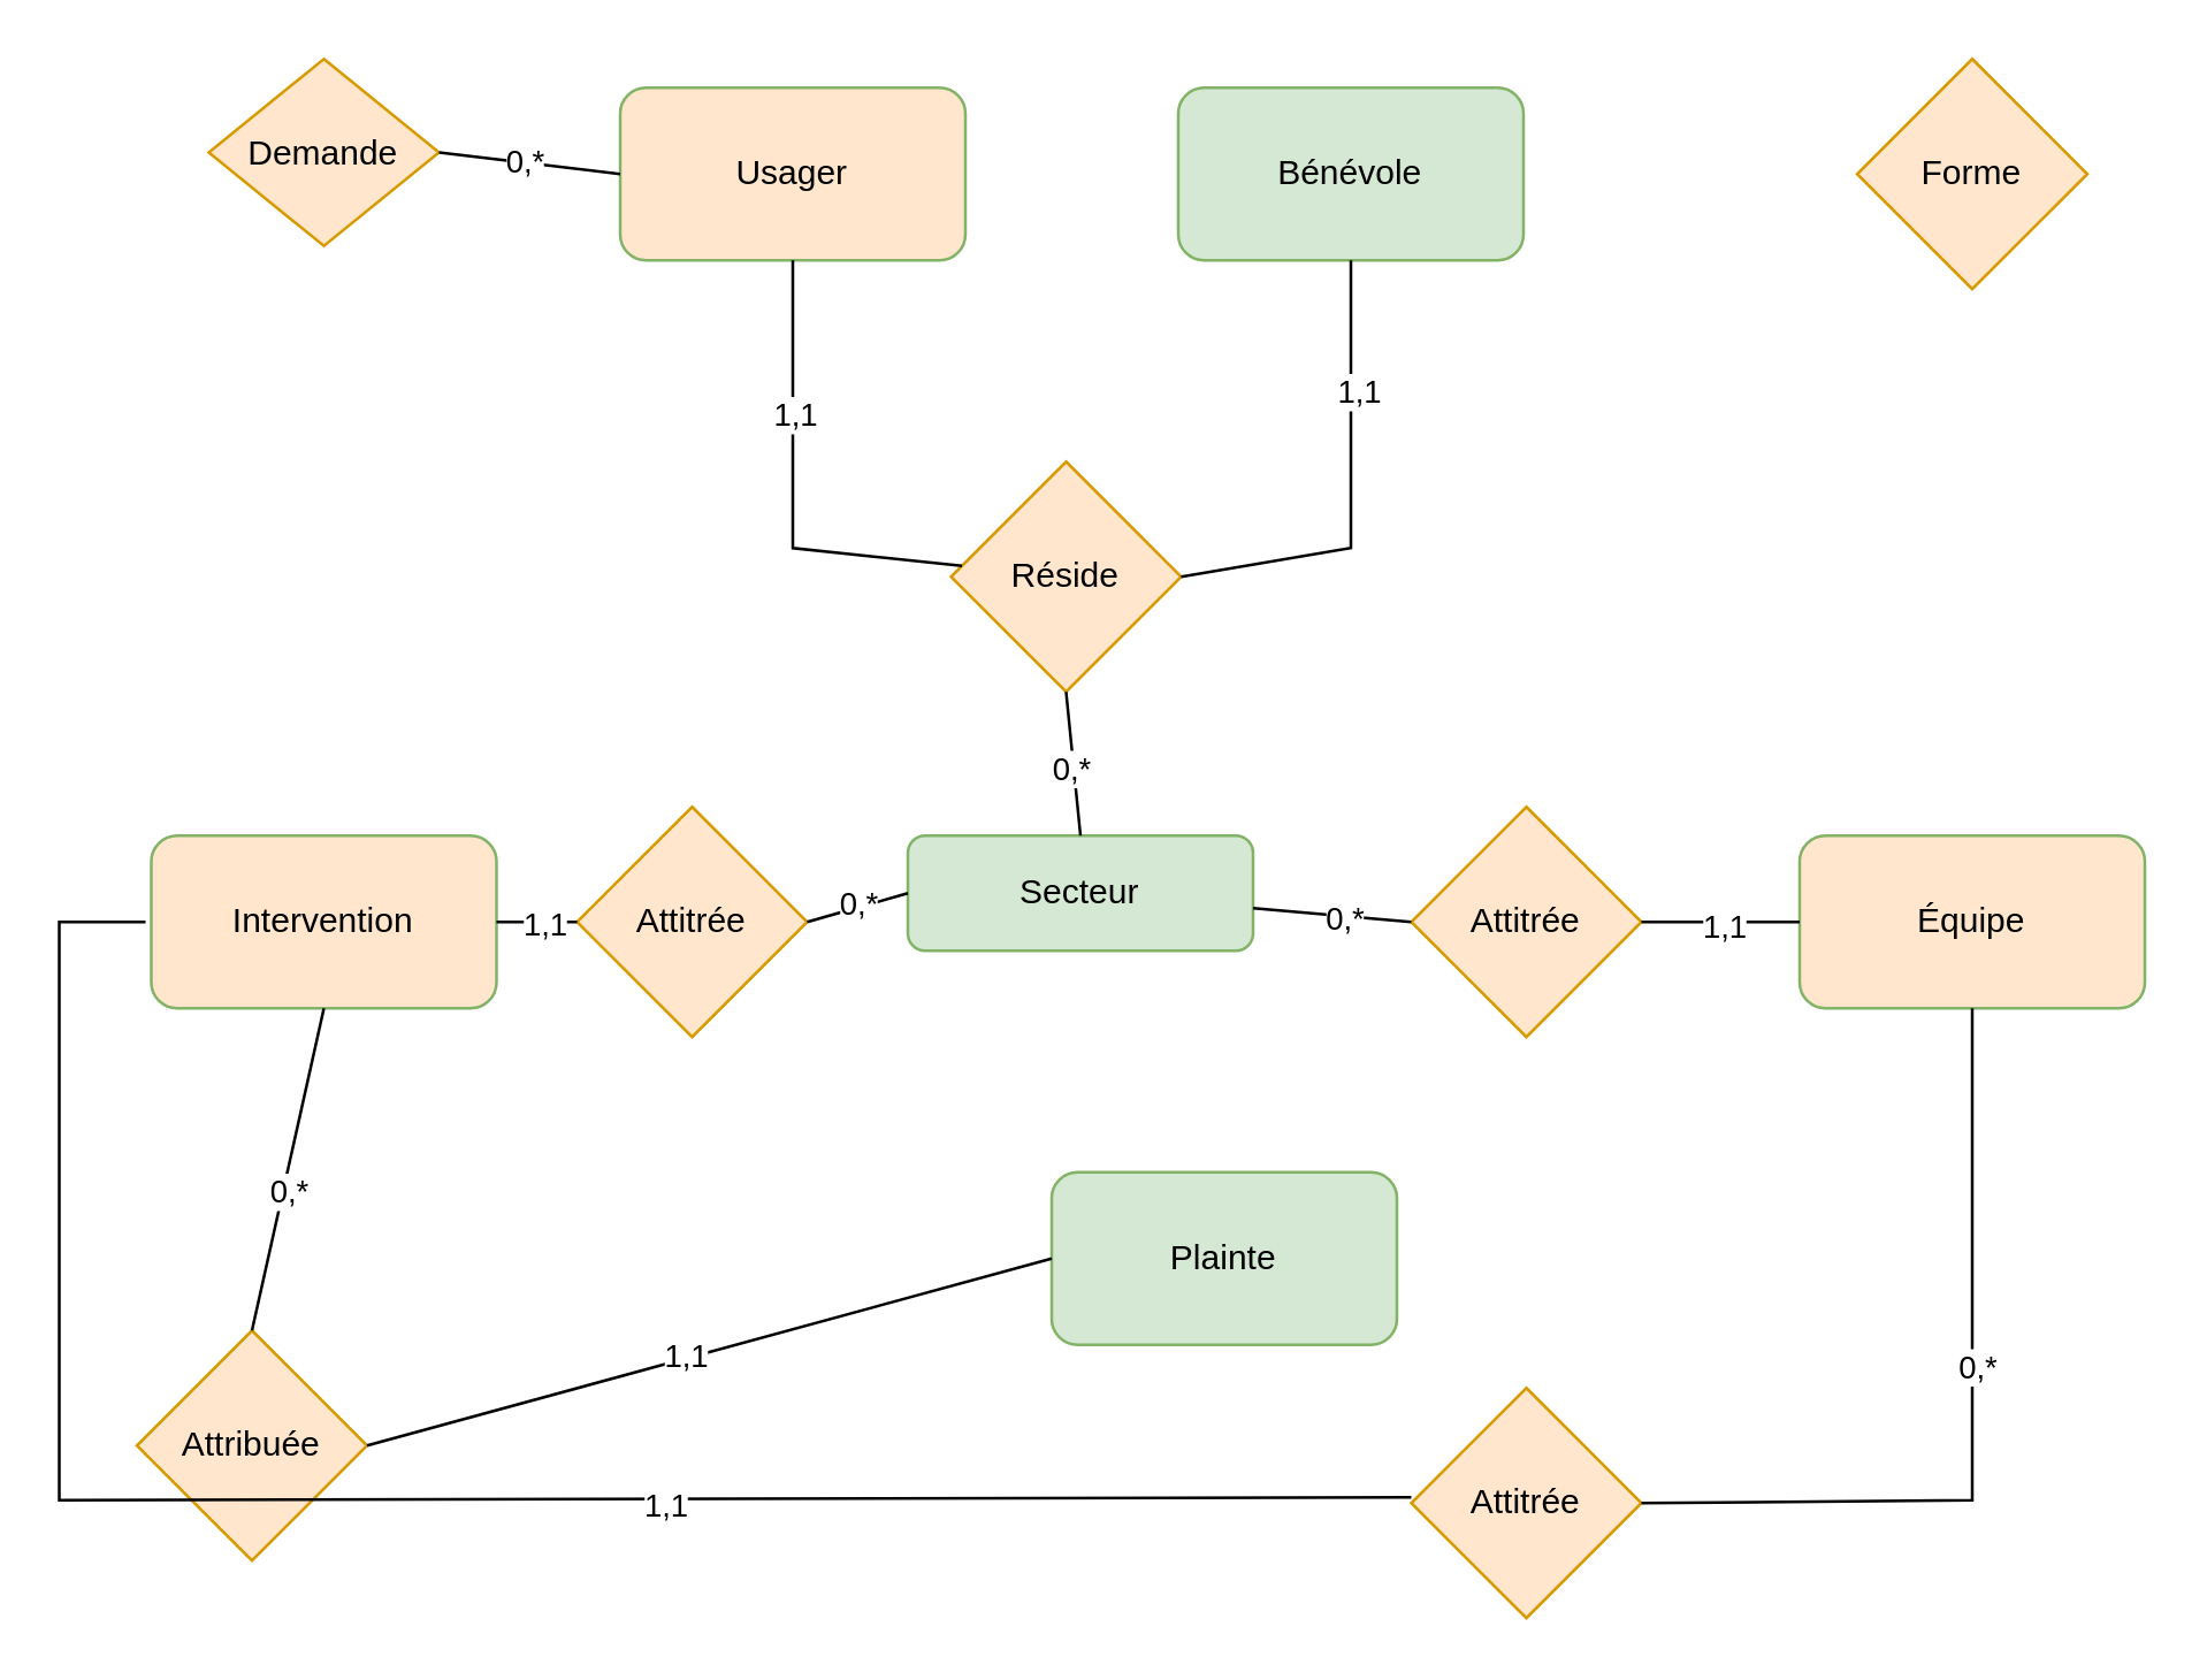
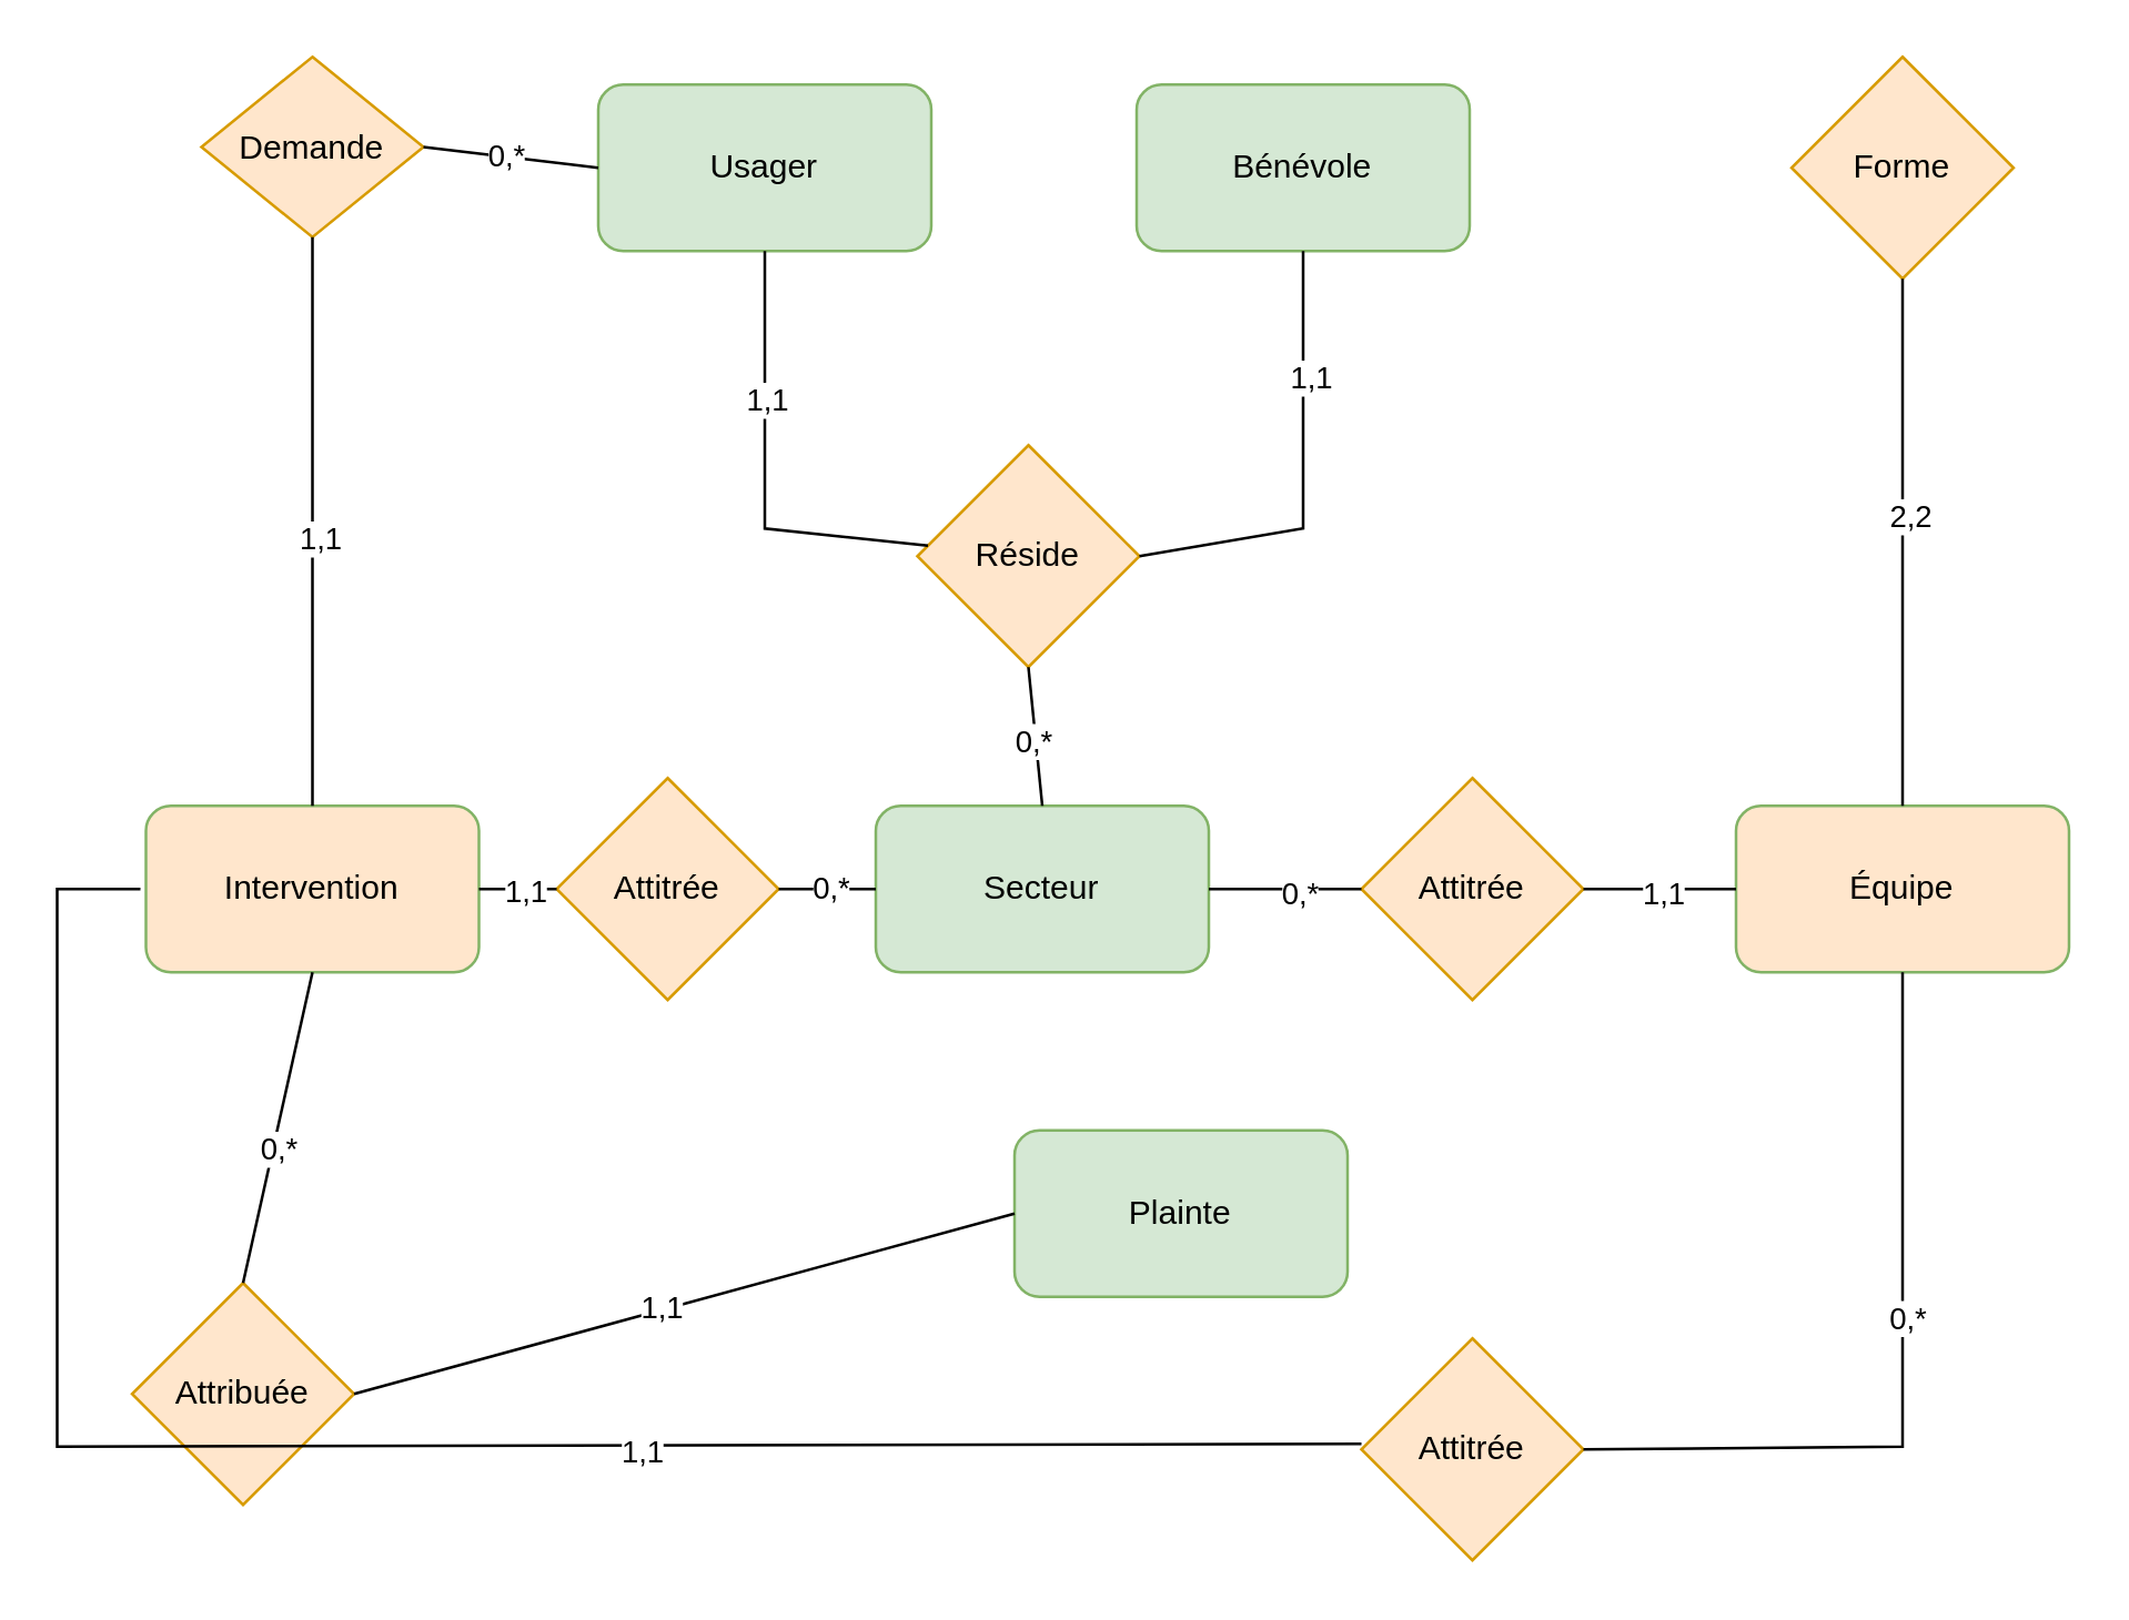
  <mxCell id="0" />
  <mxCell id="1" parent="0" />
- <mxCell id="2" value="Usager" style="rounded=1;whiteSpace=wrap;html=1;fillColor=#ffe6cc;strokeColor=#82b366;" parent="1" vertex="1"><mxGeometry x="215" y="30" width="120" height="60" as="geometry" /></mxCell>
+ <mxCell id="2" value="Usager" style="rounded=1;whiteSpace=wrap;html=1;fillColor=#d5e8d4;strokeColor=#82b366;" parent="1" vertex="1"><mxGeometry x="215" y="30" width="120" height="60" as="geometry" /></mxCell>
  <mxCell id="3" value="Bénévole" style="rounded=1;whiteSpace=wrap;html=1;fillColor=#d5e8d4;strokeColor=#82b366;" parent="1" vertex="1"><mxGeometry x="409" y="30" width="120" height="60" as="geometry" /></mxCell>
  <mxCell id="4" value="Équipe" style="rounded=1;whiteSpace=wrap;html=1;fillColor=#ffe6cc;strokeColor=#82b366;" parent="1" vertex="1"><mxGeometry x="625" y="290" width="120" height="60" as="geometry" /></mxCell>
  <mxCell id="5" value="Intervention" style="rounded=1;whiteSpace=wrap;html=1;fillColor=#ffe6cc;strokeColor=#82b366;" parent="1" vertex="1"><mxGeometry x="52" y="290" width="120" height="60" as="geometry" /></mxCell>
- <mxCell id="6" value="Secteur" style="rounded=1;whiteSpace=wrap;html=1;fillColor=#d5e8d4;strokeColor=#82b366;" parent="1" vertex="1"><mxGeometry x="315" y="290" width="120" height="40" as="geometry" /></mxCell>
+ <mxCell id="6" value="Secteur" style="rounded=1;whiteSpace=wrap;html=1;fillColor=#d5e8d4;strokeColor=#82b366;" parent="1" vertex="1"><mxGeometry x="315" y="290" width="120" height="60" as="geometry" /></mxCell>
  <mxCell id="7" value="Réside" style="rhombus;whiteSpace=wrap;html=1;fillColor=#ffe6cc;strokeColor=#d79b00;" parent="1" vertex="1"><mxGeometry x="330" y="160" width="80" height="80" as="geometry" /></mxCell>
  <mxCell id="8" value="Forme" style="rhombus;whiteSpace=wrap;html=1;fillColor=#ffe6cc;strokeColor=#d79b00;" parent="1" vertex="1"><mxGeometry x="645" y="20" width="80" height="80" as="geometry" /></mxCell>
  <mxCell id="9" value="" style="endArrow=none;html=1;rounded=0;entryX=0.5;entryY=1;entryDx=0;entryDy=0;" parent="1" source="7" target="2" edge="1"><mxGeometry width="50" height="50" relative="1" as="geometry"><mxPoint x="275" y="240" as="sourcePoint" /><mxPoint x="555" y="290" as="targetPoint" /><Array as="points"><mxPoint x="275" y="190" /></Array></mxGeometry></mxCell>
  <mxCell id="10" value="1,1" style="edgeLabel;html=1;align=center;verticalAlign=middle;resizable=0;points=[];" parent="9" vertex="1" connectable="0"><mxGeometry x="0.338" relative="1" as="geometry"><mxPoint as="offset" /></mxGeometry></mxCell>
  <mxCell id="11" value="" style="endArrow=none;html=1;rounded=0;entryX=0.5;entryY=1;entryDx=0;entryDy=0;exitX=0.5;exitY=0;exitDx=0;exitDy=0;" parent="1" source="6" target="7" edge="1"><mxGeometry width="50" height="50" relative="1" as="geometry"><mxPoint x="505" y="340" as="sourcePoint" /><mxPoint x="555" y="290" as="targetPoint" /></mxGeometry></mxCell>
  <mxCell id="12" value="0,*" style="edgeLabel;html=1;align=center;verticalAlign=middle;resizable=0;points=[];" parent="11" vertex="1" connectable="0"><mxGeometry x="-0.033" y="1" relative="1" as="geometry"><mxPoint as="offset" /></mxGeometry></mxCell>
  <mxCell id="13" value="" style="endArrow=none;html=1;rounded=0;entryX=0.5;entryY=1;entryDx=0;entryDy=0;exitX=1;exitY=0.5;exitDx=0;exitDy=0;" parent="1" source="7" edge="1"><mxGeometry width="50" height="50" relative="1" as="geometry"><mxPoint x="529" y="190" as="sourcePoint" /><mxPoint x="469" y="90" as="targetPoint" /><Array as="points"><mxPoint x="469" y="190" /></Array></mxGeometry></mxCell>
  <mxCell id="14" value="1,1" style="edgeLabel;html=1;align=center;verticalAlign=middle;resizable=0;points=[];" parent="13" vertex="1" connectable="0"><mxGeometry x="0.429" y="-2" relative="1" as="geometry"><mxPoint as="offset" /></mxGeometry></mxCell>
+ <mxCell id="15" value="" style="endArrow=none;html=1;rounded=0;entryX=0.5;entryY=1;entryDx=0;entryDy=0;exitX=0.5;exitY=0;exitDx=0;exitDy=0;" parent="1" source="4" target="8" edge="1"><mxGeometry width="50" height="50" relative="1" as="geometry"><mxPoint x="605" y="170" as="sourcePoint" /><mxPoint x="655" y="120" as="targetPoint" /></mxGeometry></mxCell>
+ <mxCell id="16" value="2,2" style="edgeLabel;html=1;align=center;verticalAlign=middle;resizable=0;points=[];" parent="15" vertex="1" connectable="0"><mxGeometry x="0.105" y="-2" relative="1" as="geometry"><mxPoint as="offset" /></mxGeometry></mxCell>
  <mxCell id="17" value="Plainte" style="rounded=1;whiteSpace=wrap;html=1;fillColor=#d5e8d4;strokeColor=#82b366;" parent="1" vertex="1"><mxGeometry x="365" y="407" width="120" height="60" as="geometry" /></mxCell>
  <mxCell id="18" value="Attitrée" style="rhombus;whiteSpace=wrap;html=1;fillColor=#ffe6cc;strokeColor=#d79b00;" parent="1" vertex="1"><mxGeometry x="490" y="280" width="80" height="80" as="geometry" /></mxCell>
  <mxCell id="19" value="" style="endArrow=none;html=1;rounded=0;entryX=0;entryY=0.5;entryDx=0;entryDy=0;" parent="1" source="6" target="18" edge="1"><mxGeometry width="50" height="50" relative="1" as="geometry"><mxPoint x="435" y="370" as="sourcePoint" /><mxPoint x="482" y="357" as="targetPoint" /></mxGeometry></mxCell>
  <mxCell id="20" value="0,*" style="edgeLabel;html=1;align=center;verticalAlign=middle;resizable=0;points=[];" parent="19" vertex="1" connectable="0"><mxGeometry x="0.164" y="-1" relative="1" as="geometry"><mxPoint as="offset" /></mxGeometry></mxCell>
  <mxCell id="21" value="" style="endArrow=none;html=1;rounded=0;entryX=1;entryY=0.5;entryDx=0;entryDy=0;exitX=0;exitY=0.5;exitDx=0;exitDy=0;" parent="1" source="4" target="18" edge="1"><mxGeometry width="50" height="50" relative="1" as="geometry"><mxPoint x="559" y="407" as="sourcePoint" /><mxPoint x="609" y="357" as="targetPoint" /></mxGeometry></mxCell>
  <mxCell id="22" value="1,1" style="edgeLabel;html=1;align=center;verticalAlign=middle;resizable=0;points=[];" parent="21" vertex="1" connectable="0"><mxGeometry x="-0.018" y="1" relative="1" as="geometry"><mxPoint as="offset" /></mxGeometry></mxCell>
  <mxCell id="23" value="Attribuée" style="rhombus;whiteSpace=wrap;html=1;fillColor=#ffe6cc;strokeColor=#d79b00;" parent="1" vertex="1"><mxGeometry x="47" y="462" width="80" height="80" as="geometry" /></mxCell>
  <mxCell id="24" value="" style="endArrow=none;html=1;rounded=0;entryX=0.5;entryY=1;entryDx=0;entryDy=0;exitX=0.5;exitY=0;exitDx=0;exitDy=0;" parent="1" source="23" target="5" edge="1"><mxGeometry width="50" height="50" relative="1" as="geometry"><mxPoint x="-16" y="423" as="sourcePoint" /><mxPoint x="34" y="373" as="targetPoint" /></mxGeometry></mxCell>
  <mxCell id="25" value="0,*" style="edgeLabel;html=1;align=center;verticalAlign=middle;resizable=0;points=[];" parent="24" vertex="1" connectable="0"><mxGeometry x="-0.129" y="-2" relative="1" as="geometry"><mxPoint as="offset" /></mxGeometry></mxCell>
  <mxCell id="26" value="" style="endArrow=none;html=1;rounded=0;entryX=1;entryY=0.5;entryDx=0;entryDy=0;exitX=0;exitY=0.5;exitDx=0;exitDy=0;" parent="1" source="17" target="23" edge="1"><mxGeometry width="50" height="50" relative="1" as="geometry"><mxPoint x="-10" y="484" as="sourcePoint" /><mxPoint x="40" y="434" as="targetPoint" /></mxGeometry></mxCell>
  <mxCell id="27" value="1,1" style="edgeLabel;html=1;align=center;verticalAlign=middle;resizable=0;points=[];" parent="26" vertex="1" connectable="0"><mxGeometry x="0.068" y="-1" relative="1" as="geometry"><mxPoint as="offset" /></mxGeometry></mxCell>
  <mxCell id="28" value="Attitrée" style="rhombus;whiteSpace=wrap;html=1;fillColor=#ffe6cc;strokeColor=#d79b00;" parent="1" vertex="1"><mxGeometry x="490" y="482" width="80" height="80" as="geometry" /></mxCell>
  <mxCell id="29" value="" style="endArrow=none;html=1;rounded=0;entryX=0.5;entryY=1;entryDx=0;entryDy=0;exitX=1;exitY=0.5;exitDx=0;exitDy=0;" parent="1" source="28" target="4" edge="1"><mxGeometry width="50" height="50" relative="1" as="geometry"><mxPoint x="660" y="551" as="sourcePoint" /><mxPoint x="710" y="501" as="targetPoint" /><Array as="points"><mxPoint x="685" y="521" /></Array></mxGeometry></mxCell>
  <mxCell id="30" value="0,*" style="edgeLabel;html=1;align=center;verticalAlign=middle;resizable=0;points=[];" parent="29" vertex="1" connectable="0"><mxGeometry x="0.133" y="-1" relative="1" as="geometry"><mxPoint as="offset" /></mxGeometry></mxCell>
  <mxCell id="31" value="" style="endArrow=none;html=1;rounded=0;" parent="1" edge="1"><mxGeometry width="50" height="50" relative="1" as="geometry"><mxPoint x="50" y="320" as="sourcePoint" /><mxPoint x="490" y="520" as="targetPoint" /><Array as="points"><mxPoint x="20" y="320" /><mxPoint x="20" y="521" /></Array></mxGeometry></mxCell>
  <mxCell id="32" value="1,1" style="edgeLabel;html=1;align=center;verticalAlign=middle;resizable=0;points=[];" parent="31" vertex="1" connectable="0"><mxGeometry x="0.258" y="-2" relative="1" as="geometry"><mxPoint as="offset" /></mxGeometry></mxCell>
  <mxCell id="33" value="Attitrée" style="rhombus;whiteSpace=wrap;html=1;fillColor=#ffe6cc;strokeColor=#d79b00;" parent="1" vertex="1"><mxGeometry x="200" y="280" width="80" height="80" as="geometry" /></mxCell>
  <mxCell id="34" value="" style="endArrow=none;html=1;rounded=0;entryX=0;entryY=0.5;entryDx=0;entryDy=0;exitX=1;exitY=0.5;exitDx=0;exitDy=0;" parent="1" source="33" target="6" edge="1"><mxGeometry width="50" height="50" relative="1" as="geometry"><mxPoint x="390" y="331" as="sourcePoint" /><mxPoint x="440" y="281" as="targetPoint" /></mxGeometry></mxCell>
  <mxCell id="35" value="0,*" style="edgeLabel;html=1;align=center;verticalAlign=middle;resizable=0;points=[];" parent="34" vertex="1" connectable="0"><mxGeometry x="0.029" y="1" relative="1" as="geometry"><mxPoint as="offset" /></mxGeometry></mxCell>
  <mxCell id="36" value="" style="endArrow=none;html=1;rounded=0;entryX=0;entryY=0.5;entryDx=0;entryDy=0;exitX=1;exitY=0.5;exitDx=0;exitDy=0;" parent="1" source="5" target="33" edge="1"><mxGeometry width="50" height="50" relative="1" as="geometry"><mxPoint x="90" y="271" as="sourcePoint" /><mxPoint x="140" y="221" as="targetPoint" /></mxGeometry></mxCell>
  <mxCell id="37" value="1,1" style="edgeLabel;html=1;align=center;verticalAlign=middle;resizable=0;points=[];" parent="36" vertex="1" connectable="0"><mxGeometry x="0.143" relative="1" as="geometry"><mxPoint as="offset" /></mxGeometry></mxCell>
  <mxCell id="38" value="Demande" style="rhombus;whiteSpace=wrap;html=1;fillColor=#ffe6cc;strokeColor=#d79b00;" parent="1" vertex="1"><mxGeometry x="72" y="20" width="80" height="65" as="geometry" /></mxCell>
  <mxCell id="39" value="" style="endArrow=none;html=1;rounded=0;entryX=0;entryY=0.5;entryDx=0;entryDy=0;exitX=1;exitY=0.5;exitDx=0;exitDy=0;" parent="1" source="38" target="2" edge="1"><mxGeometry width="50" height="50" relative="1" as="geometry"><mxPoint x="110" y="221" as="sourcePoint" /><mxPoint x="160" y="171" as="targetPoint" /></mxGeometry></mxCell>
  <mxCell id="40" value="0,*" style="edgeLabel;html=1;align=center;verticalAlign=middle;resizable=0;points=[];" parent="39" vertex="1" connectable="0"><mxGeometry x="-0.048" y="1" relative="1" as="geometry"><mxPoint as="offset" /></mxGeometry></mxCell>
+ <mxCell id="41" value="" style="endArrow=none;html=1;rounded=0;entryX=0.5;entryY=1;entryDx=0;entryDy=0;" parent="1" source="5" target="38" edge="1"><mxGeometry width="50" height="50" relative="1" as="geometry"><mxPoint x="390" y="331" as="sourcePoint" /><mxPoint x="440" y="281" as="targetPoint" /></mxGeometry></mxCell>
+ <mxCell id="42" value="1,1" style="edgeLabel;html=1;align=center;verticalAlign=middle;resizable=0;points=[];" parent="41" vertex="1" connectable="0"><mxGeometry x="-0.053" y="-2" relative="1" as="geometry"><mxPoint as="offset" /></mxGeometry></mxCell>
